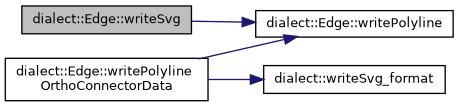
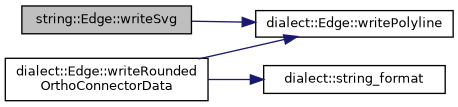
  digraph {
    rankdir=LR
    node [color=black fillcolor=white fontname=Helvetica fontsize=10 shape=record style=filled]
    edge [color=midnightblue fontname=Helvetica fontsize=10 labelfontname=Helvetica labelfontsize=10 style=solid]
-   n1 [fillcolor=grey75 fontcolor=black height=0.2 label="dialect::Edge::writeSvg" width=0.4]
+   n1 [fillcolor=grey75 fontcolor=black height=0.2 label="string::Edge::writeSvg" width=0.4]
    n2 [height=0.2 label="dialect::Edge::writePolyline" width=0.4]
-   n3 [height=0.2 label="dialect::Edge::writePolyline\lOrthoConnectorData" width=0.4]
-   n4 [height=0.2 label="dialect::writeSvg_format" width=0.4]
+   n3 [height=0.2 label="dialect::Edge::writeRounded\lOrthoConnectorData" width=0.4]
+   n4 [height=0.2 label="dialect::string_format" width=0.4]
    n1 -> n2
    n3 -> n2
    n3 -> n4
  }
